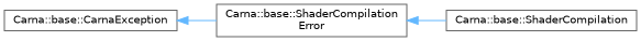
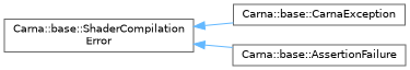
  digraph {
    rankdir=LR
    node [color=grey40 fillcolor=white fontname=Helvetica fontsize=10 shape=box style=filled]
    edge [color=steelblue1 dir=back fontname=Helvetica fontsize=10 labelfontname=Helvetica labelfontsize=10 style=solid]
    n1 [height=0.2 label="Carna::base::CarnaException" width=0.4]
    n2 [height=0.2 label="Carna::base::ShaderCompilation\lError" width=0.4]
-   n3 [height=0.2 label="Carna::base::ShaderCompilation" width=0.4]
-   n1 -> n2
+   n3 [height=0.2 label="Carna::base::AssertionFailure" width=0.4]
+   n2 -> n1
    n2 -> n3
  }
